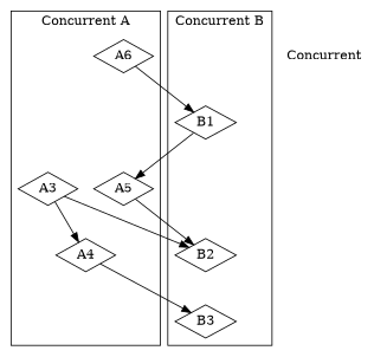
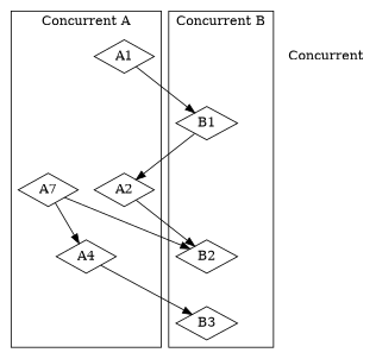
  digraph {
    cluster=true
    rankdir=TB
    splines=false
    node [shape=diamond]
-   A1 [label=A6]
-   A2 [label=A5]
-   A3
+   A1
+   A2
+   A3 [label=A7]
    A4
    A0 [style=invis]
    B0 [style=invis]
    B1
    B2
    B3
    n10 [label=Concurrent shape=plaintext]
    subgraph cluster_1 {
      label="Concurrent A"
      newrank=true
      A1
      A2
      A3
      A4
      A0
    }
    subgraph cluster_2 {
      label="Concurrent B"
      newrank=true
      B0
      B1
      B2
      B3
    }
    A1 -> B1
    A2 -> B2
    A3 -> A4
    A3 -> B2
    A4 -> A0 [style=invis]
    A4 -> B3
    B1 -> A2
  }
